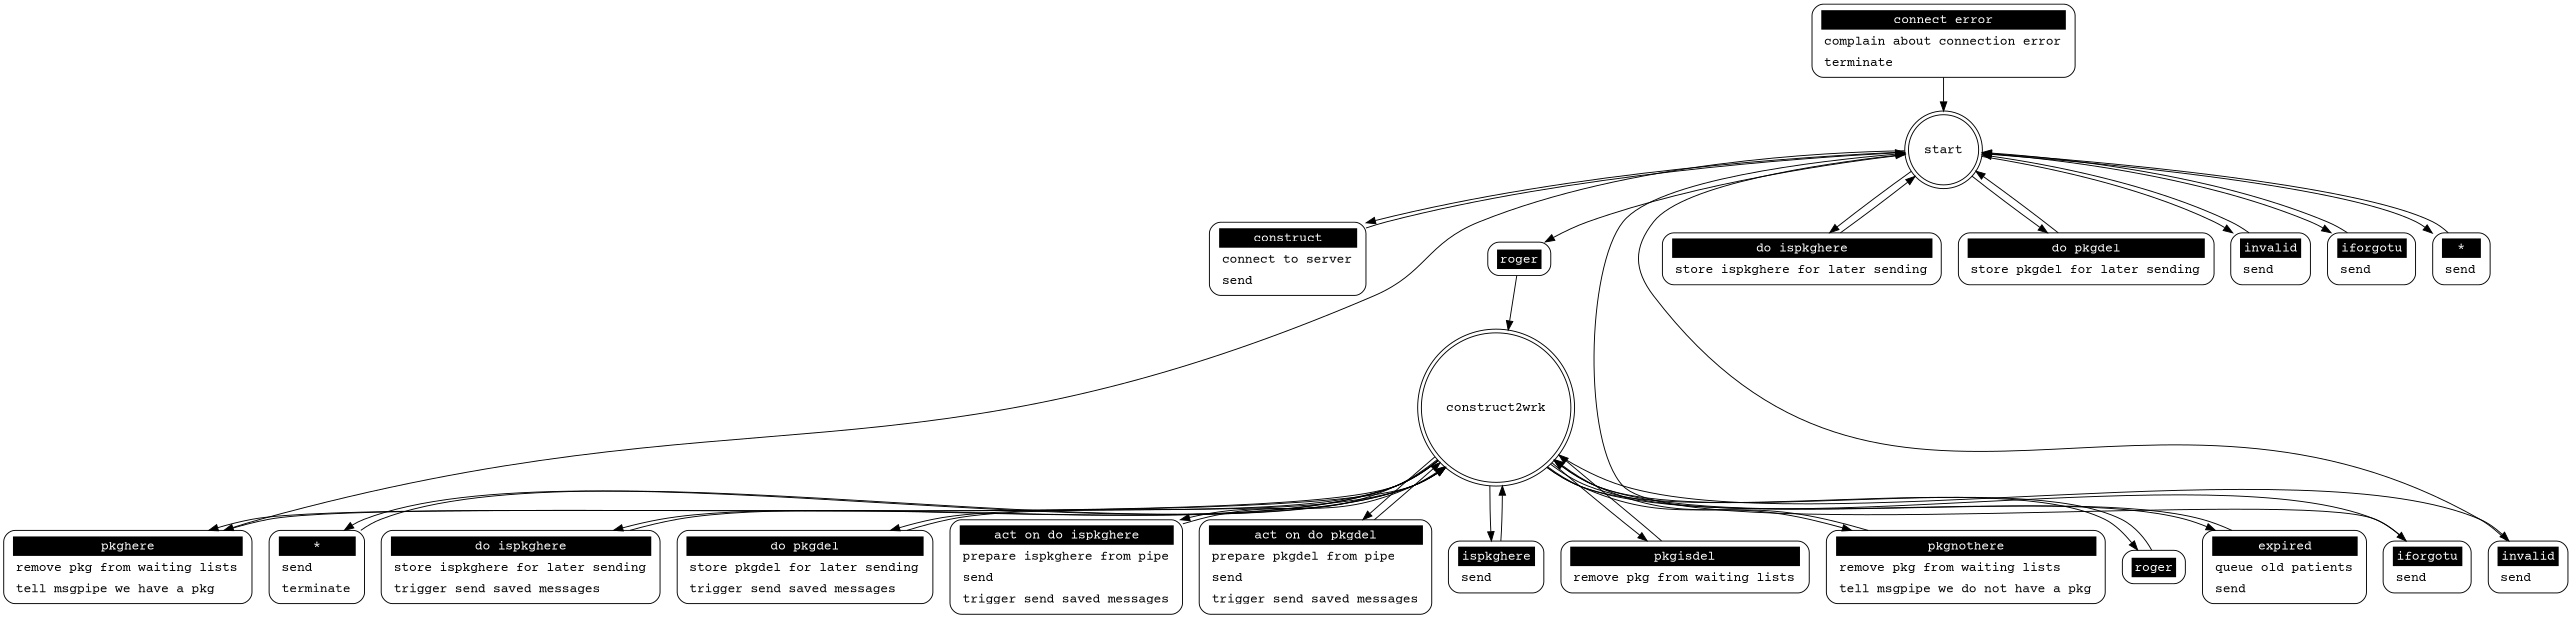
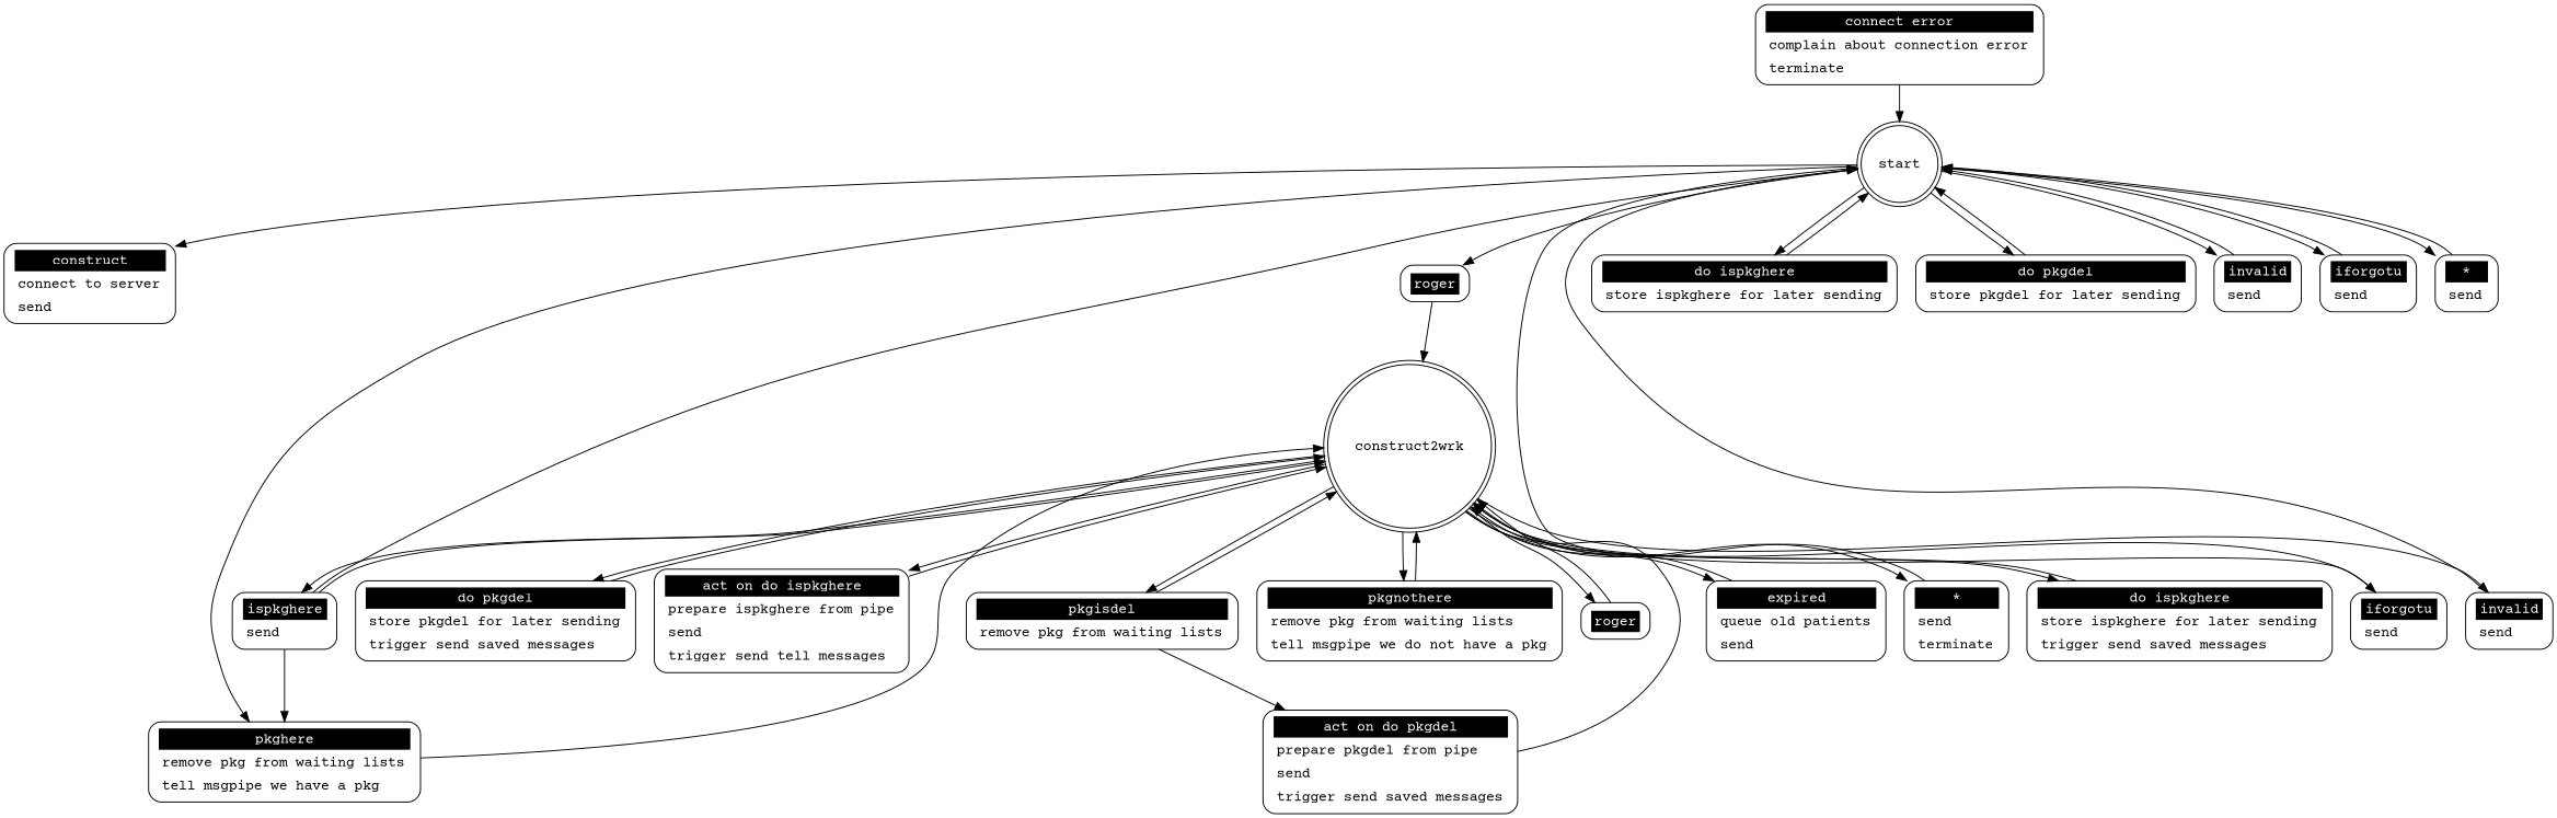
  digraph {
    fontname="Courier Prime"
    node [fontname="Courier Prime" shape=Mrecord style=solid]
    edge [fontname="Courier Prime"]
    start [shape=doublecircle style=""]
    n2 [label=<<table border="0" cellborder="0" cellpadding="3" bgcolor="white"><tr><td bgcolor="black" align="center" colspan="2"><font color="white">construct</font></td></tr><tr><td align="left" port="r3">connect to server</td></tr><tr><td align="left" port="r3">send</td></tr></table>>]
    n3 [label=<<table border="0" cellborder="0" cellpadding="3" bgcolor="white"><tr><td bgcolor="black" align="center" colspan="2"><font color="white">roger</font></td></tr></table>>]
    n4 [label=<<table border="0" cellborder="0" cellpadding="3" bgcolor="white"><tr><td bgcolor="black" align="center" colspan="2"><font color="white">do ispkghere</font></td></tr><tr><td align="left" port="r3">store ispkghere for later sending</td></tr></table>>]
    n5 [label=<<table border="0" cellborder="0" cellpadding="3" bgcolor="white"><tr><td bgcolor="black" align="center" colspan="2"><font color="white">do pkgdel</font></td></tr><tr><td align="left" port="r3">store pkgdel for later sending</td></tr></table>>]
    n6 [label=<<table border="0" cellborder="0" cellpadding="3" bgcolor="white"><tr><td bgcolor="black" align="center" colspan="2"><font color="white">invalid</font></td></tr><tr><td align="left" port="r3">send</td></tr></table>>]
    n7 [label=<<table border="0" cellborder="0" cellpadding="3" bgcolor="white"><tr><td bgcolor="black" align="center" colspan="2"><font color="white">iforgotu</font></td></tr><tr><td align="left" port="r3">send</td></tr></table>>]
    n8 [label=<<table border="0" cellborder="0" cellpadding="3" bgcolor="white"><tr><td bgcolor="black" align="center" colspan="2"><font color="white">*</font></td></tr><tr><td align="left" port="r3">send</td></tr></table>>]
    n9 [label=<<table border="0" cellborder="0" cellpadding="3" bgcolor="white"><tr><td bgcolor="black" align="center" colspan="2"><font color="white">pkghere</font></td></tr><tr><td align="left" port="r3">remove pkg from waiting lists</td></tr><tr><td align="left" port="r3">tell msgpipe we have a pkg</td></tr></table>>]
    n10 [label=construct2wrk shape=doublecircle style=""]
    n11 [label=<<table border="0" cellborder="0" cellpadding="3" bgcolor="white"><tr><td bgcolor="black" align="center" colspan="2"><font color="white">connect error</font></td></tr><tr><td align="left" port="r3">complain about connection error</td></tr><tr><td align="left" port="r3">terminate</td></tr></table>>]
    n12 [label=<<table border="0" cellborder="0" cellpadding="3" bgcolor="white"><tr><td bgcolor="black" align="center" colspan="2"><font color="white">do ispkghere</font></td></tr><tr><td align="left" port="r3">store ispkghere for later sending</td></tr><tr><td align="left" port="r3">trigger send saved messages</td></tr></table>>]
    n13 [label=<<table border="0" cellborder="0" cellpadding="3" bgcolor="white"><tr><td bgcolor="black" align="center" colspan="2"><font color="white">do pkgdel</font></td></tr><tr><td align="left" port="r3">store pkgdel for later sending</td></tr><tr><td align="left" port="r3">trigger send saved messages</td></tr></table>>]
-   n14 [label=<<table border="0" cellborder="0" cellpadding="3" bgcolor="white"><tr><td bgcolor="black" align="center" colspan="2"><font color="white">act on do ispkghere</font></td></tr><tr><td align="left" port="r3">prepare ispkghere from pipe</td></tr><tr><td align="left" port="r3">send</td></tr><tr><td align="left" port="r3">trigger send saved messages</td></tr></table>>]
+   n14 [label=<<table border="0" cellborder="0" cellpadding="3" bgcolor="white"><tr><td bgcolor="black" align="center" colspan="2"><font color="white">act on do ispkghere</font></td></tr><tr><td align="left" port="r3">prepare ispkghere from pipe</td></tr><tr><td align="left" port="r3">send</td></tr><tr><td align="left" port="r3">trigger send tell messages</td></tr></table>>]
    n15 [label=<<table border="0" cellborder="0" cellpadding="3" bgcolor="white"><tr><td bgcolor="black" align="center" colspan="2"><font color="white">act on do pkgdel</font></td></tr><tr><td align="left" port="r3">prepare pkgdel from pipe</td></tr><tr><td align="left" port="r3">send</td></tr><tr><td align="left" port="r3">trigger send saved messages</td></tr></table>>]
    n16 [label=<<table border="0" cellborder="0" cellpadding="3" bgcolor="white"><tr><td bgcolor="black" align="center" colspan="2"><font color="white">ispkghere</font></td></tr><tr><td align="left" port="r3">send</td></tr></table>>]
    n17 [label=<<table border="0" cellborder="0" cellpadding="3" bgcolor="white"><tr><td bgcolor="black" align="center" colspan="2"><font color="white">pkgisdel</font></td></tr><tr><td align="left" port="r3">remove pkg from waiting lists</td></tr></table>>]
    n18 [label=<<table border="0" cellborder="0" cellpadding="3" bgcolor="white"><tr><td bgcolor="black" align="center" colspan="2"><font color="white">pkgnothere</font></td></tr><tr><td align="left" port="r3">remove pkg from waiting lists</td></tr><tr><td align="left" port="r3">tell msgpipe we do not have a pkg</td></tr></table>>]
    n19 [label=<<table border="0" cellborder="0" cellpadding="3" bgcolor="white"><tr><td bgcolor="black" align="center" colspan="2"><font color="white">roger</font></td></tr></table>>]
    n20 [label=<<table border="0" cellborder="0" cellpadding="3" bgcolor="white"><tr><td bgcolor="black" align="center" colspan="2"><font color="white">expired</font></td></tr><tr><td align="left" port="r3">queue old patients</td></tr><tr><td align="left" port="r3">send</td></tr></table>>]
    n21 [label=<<table border="0" cellborder="0" cellpadding="3" bgcolor="white"><tr><td bgcolor="black" align="center" colspan="2"><font color="white">*</font></td></tr><tr><td align="left" port="r3">send</td></tr><tr><td align="left" port="r3">terminate</td></tr></table>>]
    n22 [label=<<table border="0" cellborder="0" cellpadding="3" bgcolor="white"><tr><td bgcolor="black" align="center" colspan="2"><font color="white">iforgotu</font></td></tr><tr><td align="left" port="r3">send</td></tr></table>>]
    n23 [label=<<table border="0" cellborder="0" cellpadding="3" bgcolor="white"><tr><td bgcolor="black" align="center" colspan="2"><font color="white">invalid</font></td></tr><tr><td align="left" port="r3">send</td></tr></table>>]
    start -> n2
    start -> n3
    start -> n4
    start -> n5
    start -> n6
    start -> n7
    start -> n8
    start -> n9
-   n2 -> start
+   n16 -> start
    n3 -> n10
    n4 -> start
    n5 -> start
    n6 -> start
    n7 -> start
    n8 -> start
    n9 -> n10
-   n10 -> n9
+   n16 -> n9
    n10 -> n12
    n10 -> n13
    n10 -> n14
-   n10 -> n15
+   n17 -> n15
    n10 -> n16
    n10 -> n17
    n10 -> n18
    n10 -> n19
    n10 -> n20
    n10 -> n21
    n10 -> n22
    n10 -> n23
    n11 -> start
    n12 -> n10
    n13 -> n10
    n14 -> n10
    n15 -> n10
    n16 -> n10
    n17 -> n10
    n18 -> n10
    n19 -> n10
    n20 -> n10
    n21 -> n10
    n22 -> start
    n23 -> start
  }
